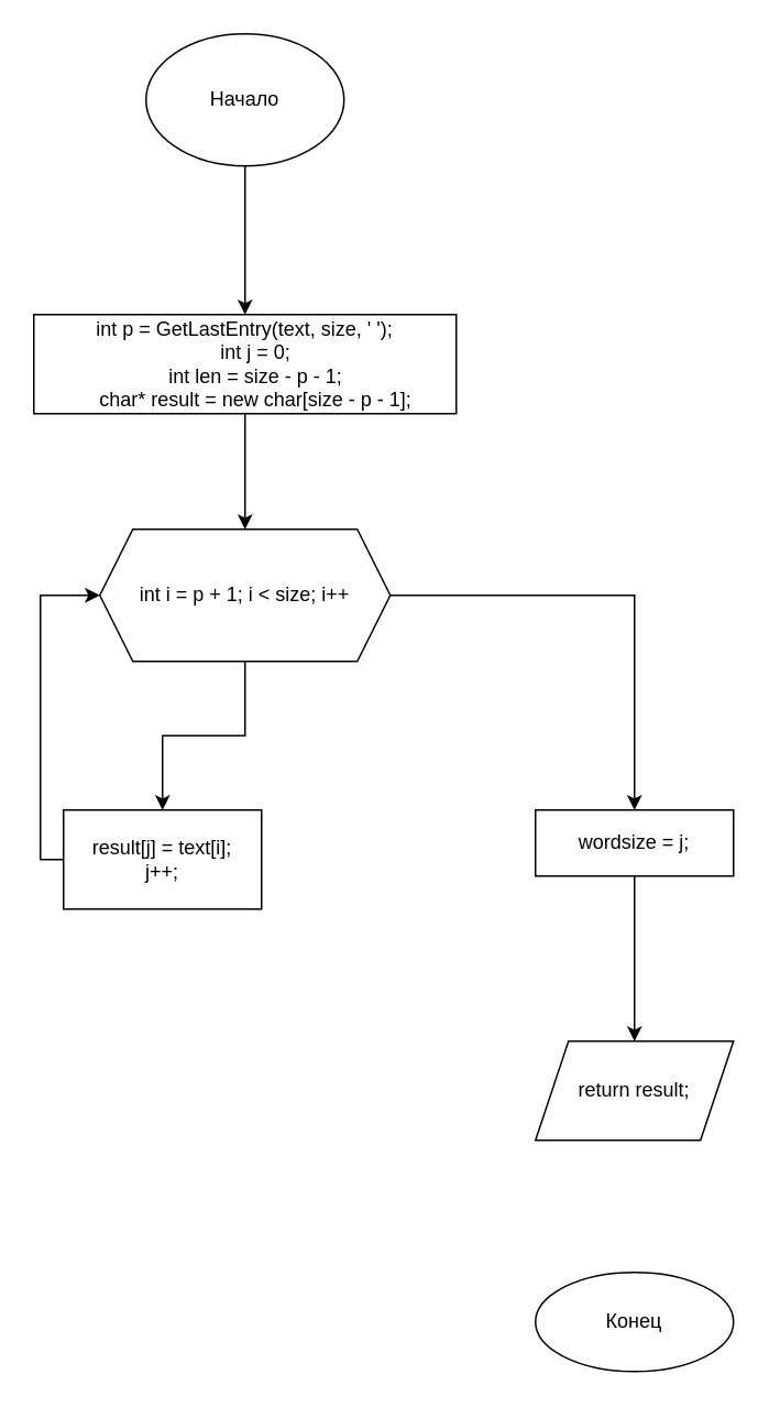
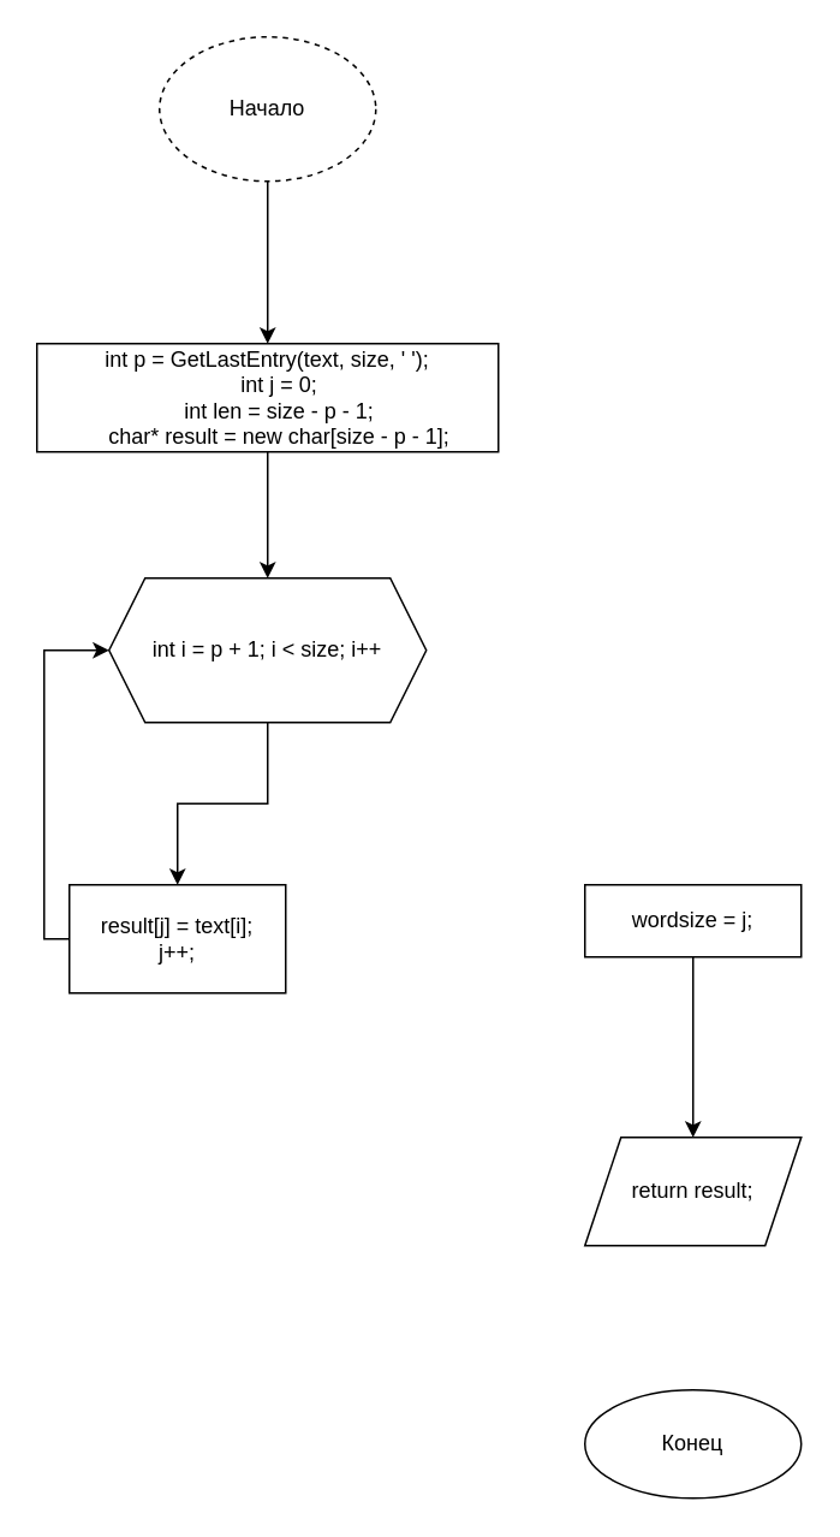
  <mxCell id="0" />
  <mxCell id="1" parent="0" />
  <mxCell id="2" value="" style="edgeStyle=orthogonalEdgeStyle;rounded=0;orthogonalLoop=1;jettySize=auto;html=1;" edge="1" parent="1" source="3" target="5"><mxGeometry relative="1" as="geometry" /></mxCell>
- <mxCell id="3" value="Начало" style="ellipse;whiteSpace=wrap;html=1;" vertex="1" parent="1"><mxGeometry x="88" y="20" width="120" height="80" as="geometry" /></mxCell>
+ <mxCell id="3" value="Начало" style="ellipse;whiteSpace=wrap;html=1;dashed=1;" vertex="1" parent="1"><mxGeometry x="88" y="20" width="120" height="80" as="geometry" /></mxCell>
  <mxCell id="4" value="" style="edgeStyle=orthogonalEdgeStyle;rounded=0;orthogonalLoop=1;jettySize=auto;html=1;" edge="1" parent="1" source="5" target="8"><mxGeometry relative="1" as="geometry" /></mxCell>
  <mxCell id="5" value="int p = GetLastEntry(text, size, ' ');&#10;    int j = 0;&#10;    int len = size - p - 1;&#10;    char* result = new char[size - p - 1];" style="whiteSpace=wrap;html=1;" vertex="1" parent="1"><mxGeometry x="20" y="190" width="256" height="60" as="geometry" /></mxCell>
  <mxCell id="6" value="" style="edgeStyle=orthogonalEdgeStyle;rounded=0;orthogonalLoop=1;jettySize=auto;html=1;" edge="1" parent="1" source="8" target="10"><mxGeometry relative="1" as="geometry" /></mxCell>
- <mxCell id="7" value="" style="edgeStyle=orthogonalEdgeStyle;rounded=0;orthogonalLoop=1;jettySize=auto;html=1;" edge="1" parent="1" source="8" target="12"><mxGeometry relative="1" as="geometry" /></mxCell>
  <mxCell id="8" value="int i = p + 1; i &lt; size; i++" style="shape=hexagon;perimeter=hexagonPerimeter2;whiteSpace=wrap;html=1;fixedSize=1;" vertex="1" parent="1"><mxGeometry x="60" y="320" width="176" height="80" as="geometry" /></mxCell>
  <mxCell id="9" style="edgeStyle=orthogonalEdgeStyle;rounded=0;orthogonalLoop=1;jettySize=auto;html=1;entryX=0;entryY=0.5;entryDx=0;entryDy=0;" edge="1" parent="1" source="10" target="8"><mxGeometry relative="1" as="geometry"><Array as="points"><mxPoint x="24" y="520" /><mxPoint x="24" y="360" /></Array></mxGeometry></mxCell>
  <mxCell id="10" value="result[j] = text[i];&lt;br&gt;j++;" style="whiteSpace=wrap;html=1;" vertex="1" parent="1"><mxGeometry x="38" y="490" width="120" height="60" as="geometry" /></mxCell>
  <mxCell id="11" value="" style="edgeStyle=orthogonalEdgeStyle;rounded=0;orthogonalLoop=1;jettySize=auto;html=1;" edge="1" parent="1" source="12" target="13"><mxGeometry relative="1" as="geometry" /></mxCell>
  <mxCell id="12" value="wordsize = j;" style="whiteSpace=wrap;html=1;" vertex="1" parent="1"><mxGeometry x="324" y="490" width="120" height="40" as="geometry" /></mxCell>
  <mxCell id="13" value="return result;" style="shape=parallelogram;perimeter=parallelogramPerimeter;whiteSpace=wrap;html=1;fixedSize=1;" vertex="1" parent="1"><mxGeometry x="324" y="630" width="120" height="60" as="geometry" /></mxCell>
  <mxCell id="14" value="Конец" style="ellipse;whiteSpace=wrap;html=1;" vertex="1" parent="1"><mxGeometry x="324" y="770" width="120" height="60" as="geometry" /></mxCell>
